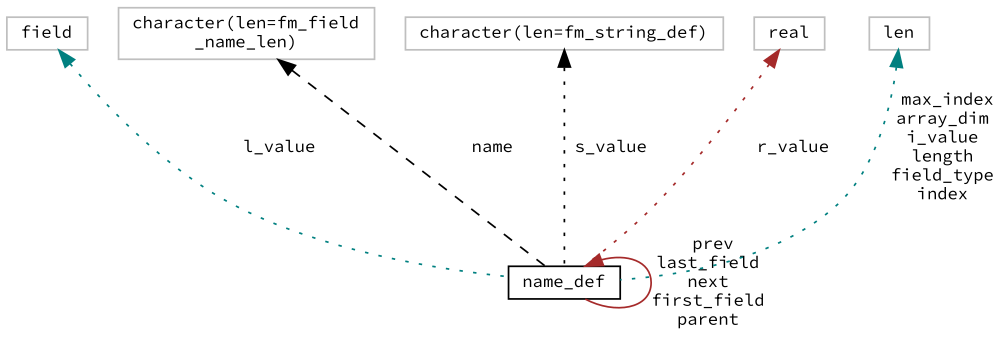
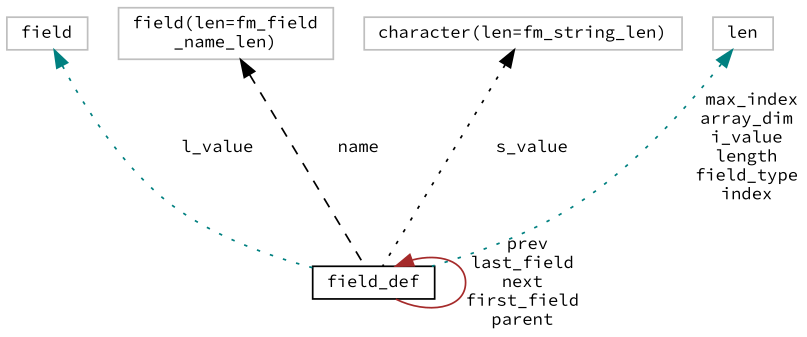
  digraph {
    fontname="Source Code Pro"
    node [color=grey75 fillcolor=white fontname="Source Code Pro" fontsize=10 shape=record style=filled]
    edge [color=brown dir=back fontname="Source Code Pro" fontsize=10 labelfontname=Helvetica labelfontsize=10 style=dotted]
-   n1 [color=black fontcolor=black height=0.2 label=name_def width=0.4]
+   n1 [color=black fontcolor=black height=0.2 label=field_def width=0.4]
    n2 [height=0.2 label=field width=0.4]
-   n3 [height=0.2 label="character(len=fm_field\l_name_len)" width=0.4]
-   n4 [height=0.2 label="character(len=fm_string_def)" width=0.4]
-   n5 [height=0.2 label=real width=0.4]
+   n3 [height=0.2 label="field(len=fm_field\l_name_len)" width=0.4]
+   n4 [height=0.2 label="character(len=fm_string_len)" width=0.4]
    n6 [height=0.2 label=len width=0.4]
    n1 -> n1 [label=" prev\nlast_field\nnext\nfirst_field\nparent" style=solid]
    n2 -> n1 [color=teal label=" l_value"]
    n3 -> n1 [color=black label=" name" style=dashed]
    n4 -> n1 [color=black label=" s_value"]
-   n5 -> n1 [label=" r_value"]
    n6 -> n1 [color=teal label=" max_index\narray_dim\ni_value\nlength\nfield_type\nindex"]
  }
